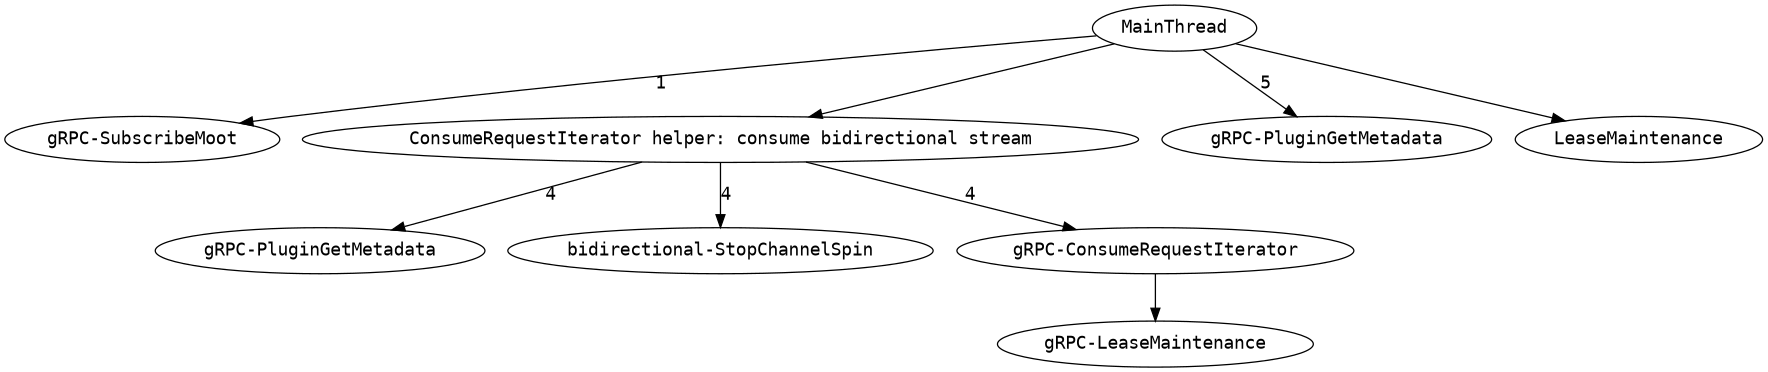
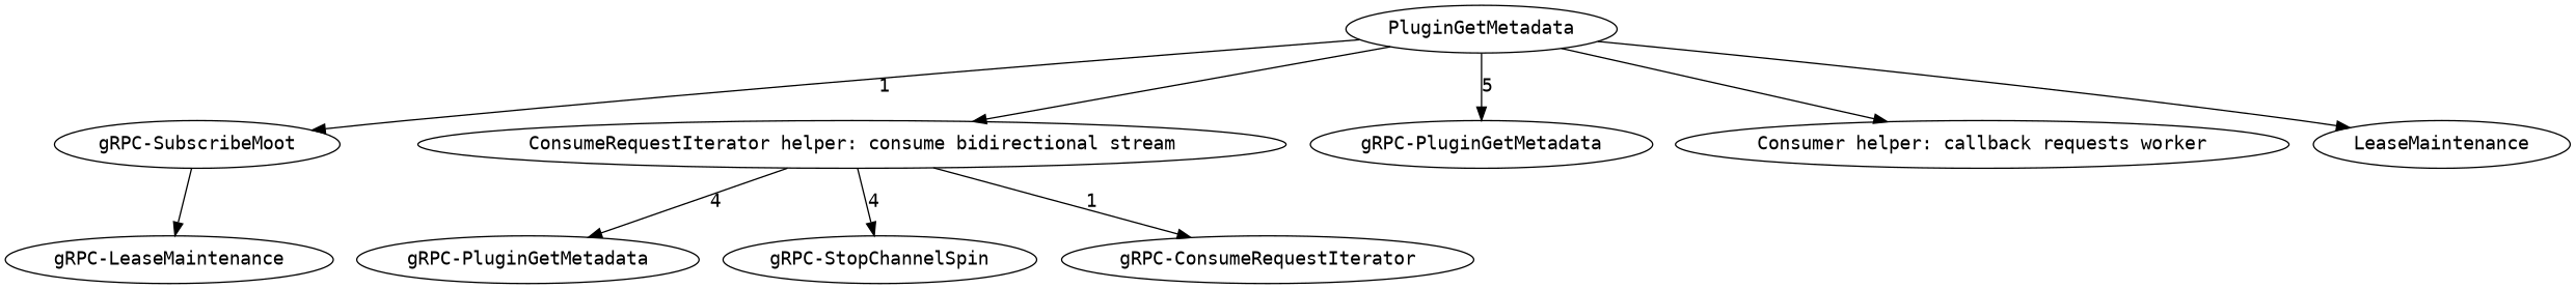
  digraph {
    fontname="DejaVu Sans Mono"
    rankdir=TB
    node [fontname="DejaVu Sans Mono"]
    edge [fontname="DejaVu Sans Mono"]
    n1 [label="gRPC-SubscribeMoot"]
    n2 [label="gRPC-LeaseMaintenance"]
    n3 [label="gRPC-PluginGetMetadata"]
    n4 [label="ConsumeRequestIterator helper: consume bidirectional stream"]
-   n5 [label="bidirectional-StopChannelSpin"]
+   n5 [label="gRPC-StopChannelSpin"]
    n6 [label="gRPC-ConsumeRequestIterator"]
-   MainThread
+   MainThread [label=PluginGetMetadata]
    n8 [label="gRPC-PluginGetMetadata"]
+   "Consumer helper: callback requests worker"
    n10 [label=LeaseMaintenance]
-   n6 -> n2
+   n1 -> n2
    n4 -> n3 [label=4]
    n4 -> n5 [label=4]
-   n4 -> n6 [label=4]
+   n4 -> n6 [label=1]
    MainThread -> n1 [label=1]
    MainThread -> n4
    MainThread -> n8 [label=5]
+   MainThread -> "Consumer helper: callback requests worker"
    MainThread -> n10
  }
